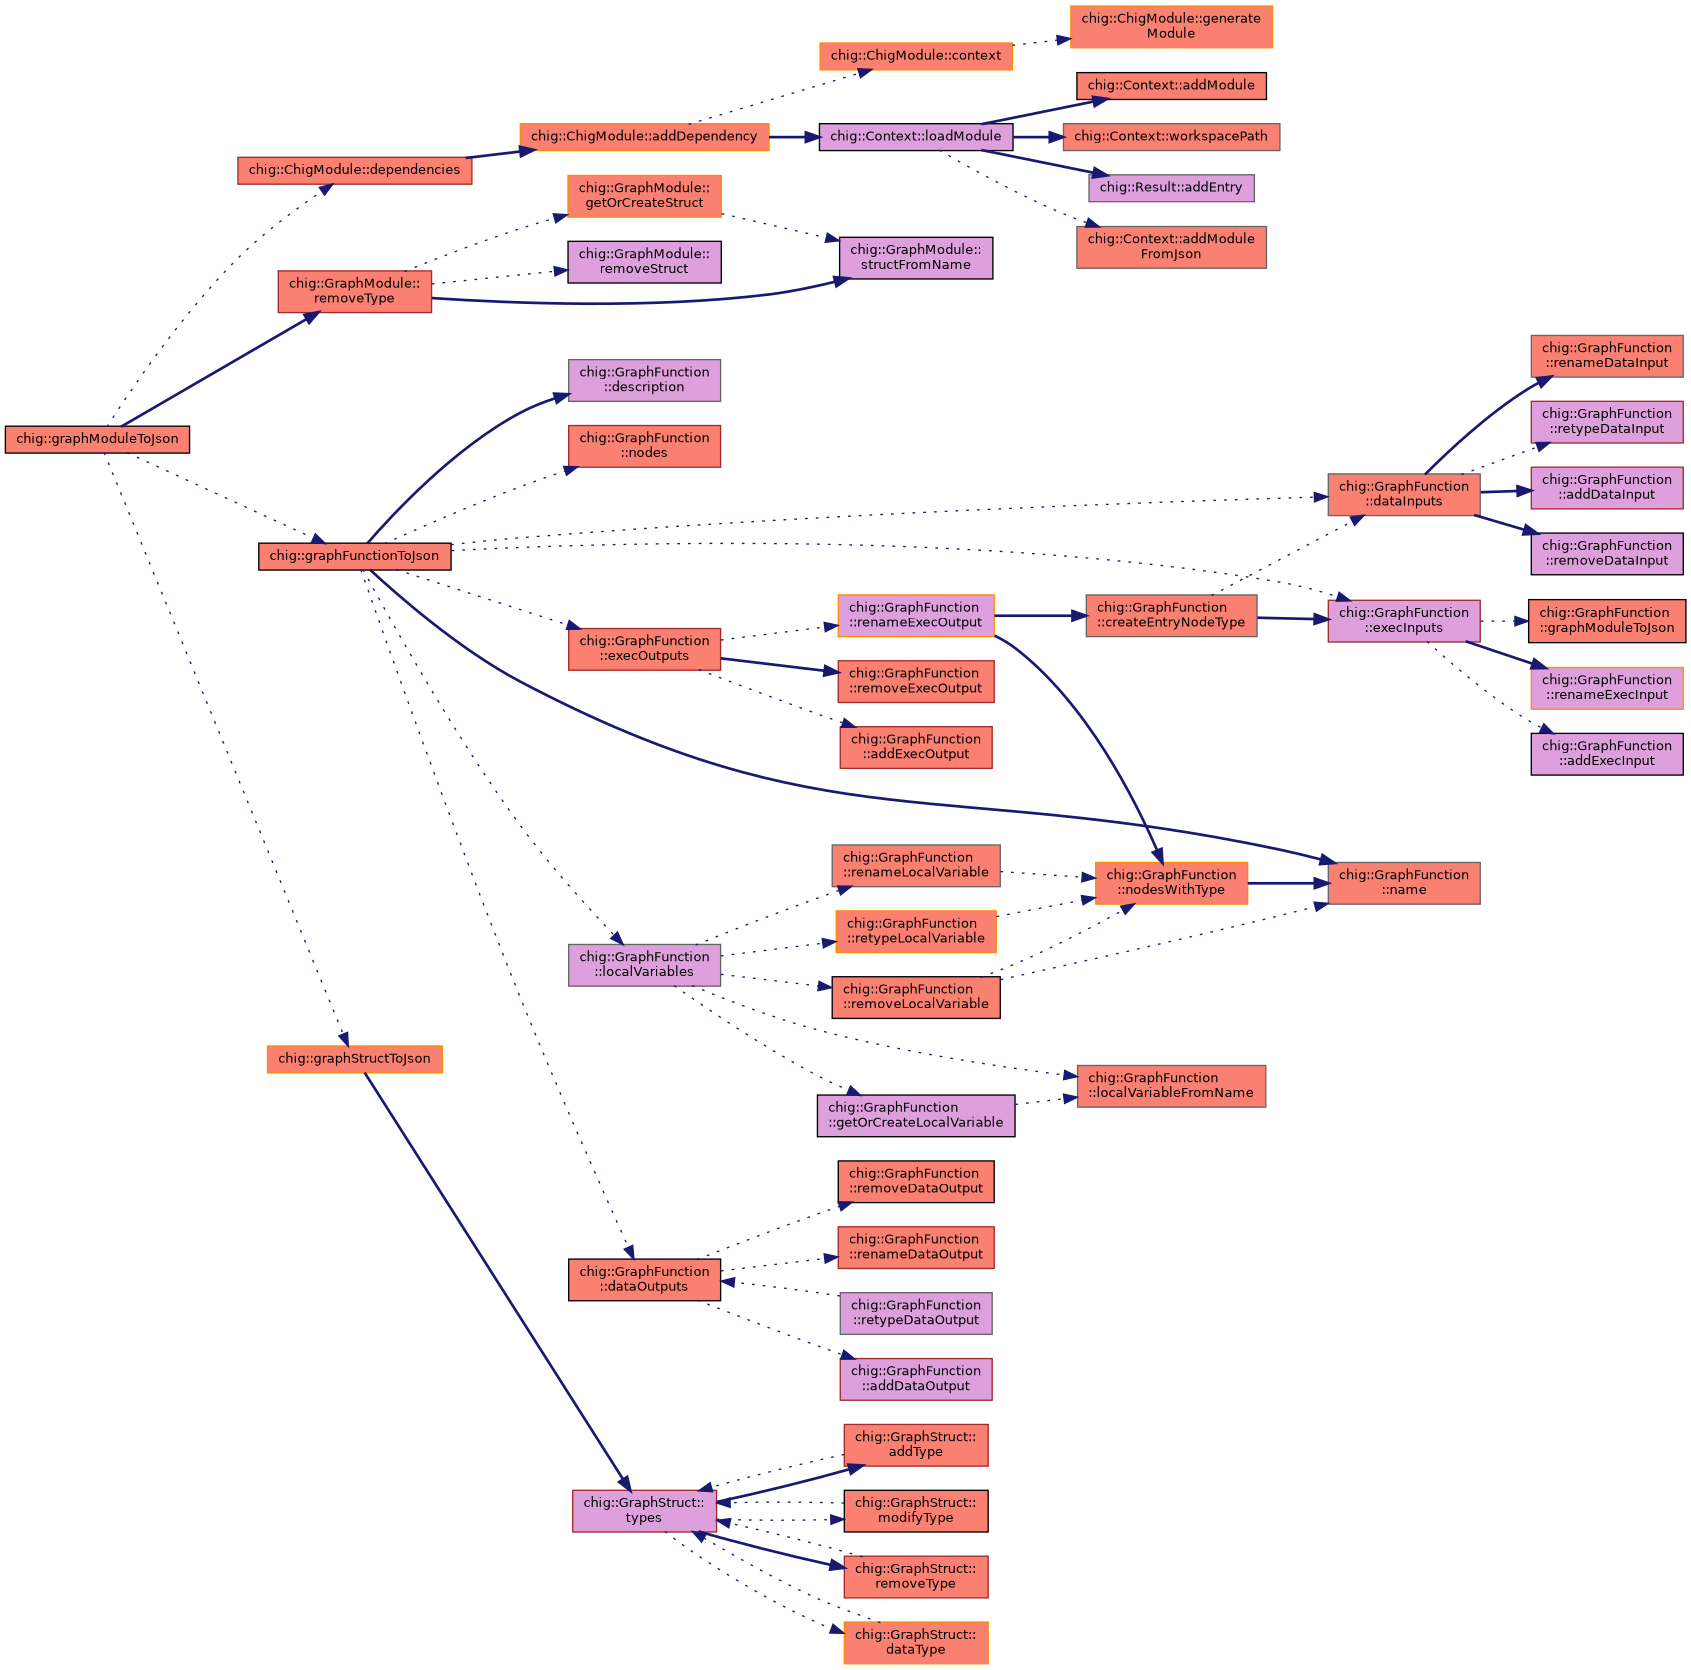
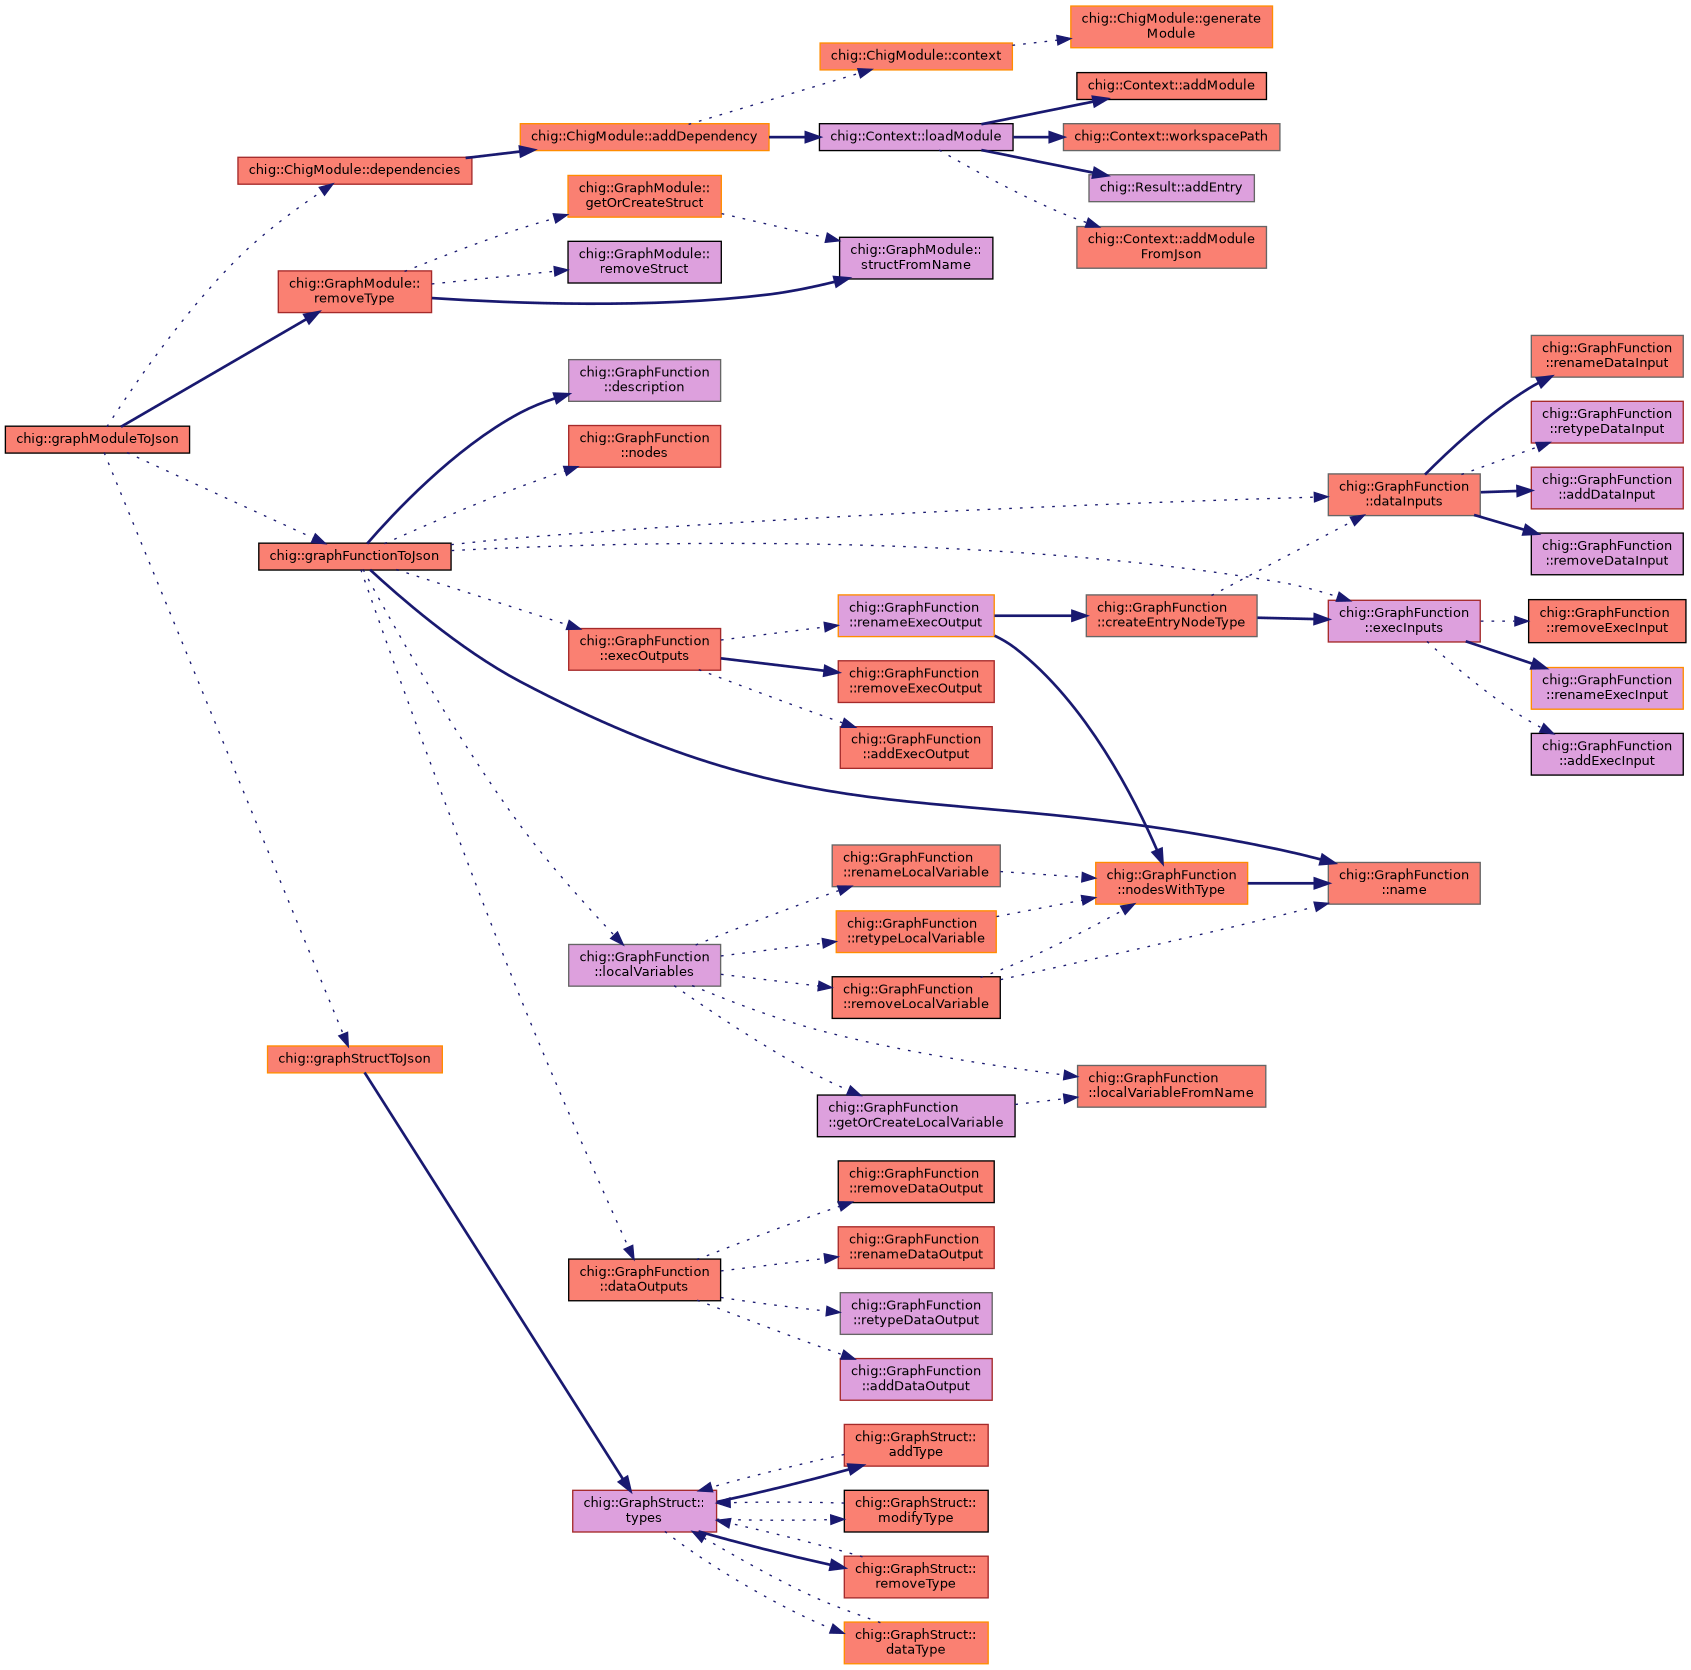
  digraph {
    rankdir=LR
    node [color=black fillcolor=salmon fontname=Helvetica fontsize=10 shape=record style=filled]
    edge [color=midnightblue fontname=Helvetica fontsize=10 labelfontname=Helvetica labelfontsize=10 style=dotted]
    n1 [fontcolor=black height=0.2 label="chig::graphModuleToJson" width=0.4]
    n2 [color=brown height=0.2 label="chig::ChigModule::dependencies" width=0.4]
    n3 [color=brown height=0.2 label="chig::GraphModule::\lremoveType" width=0.4]
    n4 [height=0.2 label="chig::graphFunctionToJson" width=0.4]
    n5 [color=darkorange height=0.2 label="chig::graphStructToJson" width=0.4]
    n6 [color=darkorange height=0.2 label="chig::ChigModule::addDependency" width=0.4]
    n7 [fillcolor=plum height=0.2 label="chig::GraphModule::\lstructFromName" width=0.4]
    n8 [color=darkorange height=0.2 label="chig::GraphModule::\lgetOrCreateStruct" width=0.4]
    n9 [fillcolor=plum height=0.2 label="chig::GraphModule::\lremoveStruct" width=0.4]
    n10 [color=gray40 height=0.2 label="chig::GraphFunction\l::dataInputs" width=0.4]
    n11 [height=0.2 label="chig::GraphFunction\l::dataOutputs" width=0.4]
    n12 [color=gray40 fillcolor=plum height=0.2 label="chig::GraphFunction\l::description" width=0.4]
    n13 [color=brown fillcolor=plum height=0.2 label="chig::GraphFunction\l::execInputs" width=0.4]
    n14 [color=brown height=0.2 label="chig::GraphFunction\l::execOutputs" width=0.4]
    n15 [color=gray40 height=0.2 label="chig::GraphFunction\l::name" width=0.4]
    n16 [color=gray40 fillcolor=plum height=0.2 label="chig::GraphFunction\l::localVariables" width=0.4]
    n17 [color=brown height=0.2 label="chig::GraphFunction\l::nodes" width=0.4]
    n18 [color=brown fillcolor=plum height=0.2 label="chig::GraphStruct::\ltypes" width=0.4]
    n19 [color=darkorange height=0.2 label="chig::ChigModule::context" width=0.4]
    n20 [fillcolor=plum height=0.2 label="chig::Context::loadModule" width=0.4]
    n21 [color=darkorange height=0.2 label="chig::ChigModule::generate\lModule" width=0.4]
    n22 [height=0.2 label="chig::Context::addModule" width=0.4]
    n23 [color=gray40 height=0.2 label="chig::Context::workspacePath" width=0.4]
    n24 [color=gray40 fillcolor=plum height=0.2 label="chig::Result::addEntry" width=0.4]
    n25 [color=gray40 height=0.2 label="chig::Context::addModule\lFromJson" width=0.4]
    n26 [color=brown fillcolor=plum height=0.2 label="chig::GraphFunction\l::addDataInput" width=0.4]
    n27 [fillcolor=plum height=0.2 label="chig::GraphFunction\l::removeDataInput" width=0.4]
    n28 [color=gray40 height=0.2 label="chig::GraphFunction\l::renameDataInput" width=0.4]
    n29 [color=brown fillcolor=plum height=0.2 label="chig::GraphFunction\l::retypeDataInput" width=0.4]
    n30 [color=brown fillcolor=plum height=0.2 label="chig::GraphFunction\l::addDataOutput" width=0.4]
    n31 [height=0.2 label="chig::GraphFunction\l::removeDataOutput" width=0.4]
    n32 [color=brown height=0.2 label="chig::GraphFunction\l::renameDataOutput" width=0.4]
    n33 [color=gray40 fillcolor=plum height=0.2 label="chig::GraphFunction\l::retypeDataOutput" width=0.4]
    n34 [fillcolor=plum height=0.2 label="chig::GraphFunction\l::addExecInput" width=0.4]
-   n35 [height=0.2 label="chig::GraphFunction\l::graphModuleToJson" width=0.4]
+   n35 [height=0.2 label="chig::GraphFunction\l::removeExecInput" width=0.4]
    n36 [color=darkorange fillcolor=plum height=0.2 label="chig::GraphFunction\l::renameExecInput" width=0.4]
    n37 [color=brown height=0.2 label="chig::GraphFunction\l::addExecOutput" width=0.4]
    n38 [color=brown height=0.2 label="chig::GraphFunction\l::removeExecOutput" width=0.4]
    n39 [color=darkorange fillcolor=plum height=0.2 label="chig::GraphFunction\l::renameExecOutput" width=0.4]
    n40 [color=gray40 height=0.2 label="chig::GraphFunction\l::localVariableFromName" width=0.4]
    n41 [fillcolor=plum height=0.2 label="chig::GraphFunction\l::getOrCreateLocalVariable" width=0.4]
    n42 [height=0.2 label="chig::GraphFunction\l::removeLocalVariable" width=0.4]
    n43 [color=gray40 height=0.2 label="chig::GraphFunction\l::renameLocalVariable" width=0.4]
    n44 [color=darkorange height=0.2 label="chig::GraphFunction\l::retypeLocalVariable" width=0.4]
    n45 [color=darkorange height=0.2 label="chig::GraphFunction\l::nodesWithType" width=0.4]
    n46 [color=gray40 height=0.2 label="chig::GraphFunction\l::createEntryNodeType" width=0.4]
    n47 [color=brown height=0.2 label="chig::GraphStruct::\laddType" width=0.4]
    n48 [height=0.2 label="chig::GraphStruct::\lmodifyType" width=0.4]
    n49 [color=brown height=0.2 label="chig::GraphStruct::\lremoveType" width=0.4]
    n50 [color=darkorange height=0.2 label="chig::GraphStruct::\ldataType" width=0.4]
    n1 -> n2
    n1 -> n3 [style=bold]
    n1 -> n4
    n1 -> n5
    n2 -> n6 [style=bold]
    n3 -> n7 [style=bold]
    n3 -> n8
    n3 -> n9
    n4 -> n10
    n4 -> n11
    n4 -> n12 [style=bold]
    n4 -> n13
    n4 -> n14
    n4 -> n15 [style=bold]
    n4 -> n16
    n4 -> n17
    n5 -> n18 [style=bold]
    n6 -> n19
    n6 -> n20 [style=bold]
    n8 -> n7
    n10 -> n26 [style=bold]
    n10 -> n27 [style=bold]
    n10 -> n28 [style=bold]
    n10 -> n29
    n11 -> n30
    n11 -> n31
    n11 -> n32
-   n33 -> n11
+   n11 -> n33
    n13 -> n34
    n13 -> n35
    n13 -> n36 [style=bold]
    n14 -> n37
    n14 -> n38 [style=bold]
    n14 -> n39
    n16 -> n40
    n16 -> n41
    n16 -> n42
    n16 -> n43
    n16 -> n44
    n18 -> n47 [style=bold]
    n18 -> n48
    n18 -> n49 [style=bold]
    n18 -> n50
    n19 -> n21
    n20 -> n22 [style=bold]
    n20 -> n23 [style=bold]
    n20 -> n24 [style=bold]
    n20 -> n25
    n39 -> n45 [style=bold]
    n39 -> n46 [style=bold]
    n41 -> n40
    n42 -> n15
    n42 -> n45
    n43 -> n45
    n44 -> n45
    n45 -> n15 [style=bold]
    n46 -> n10
    n46 -> n13 [style=bold]
    n47 -> n18
    n48 -> n18
    n49 -> n18
    n50 -> n18
  }
